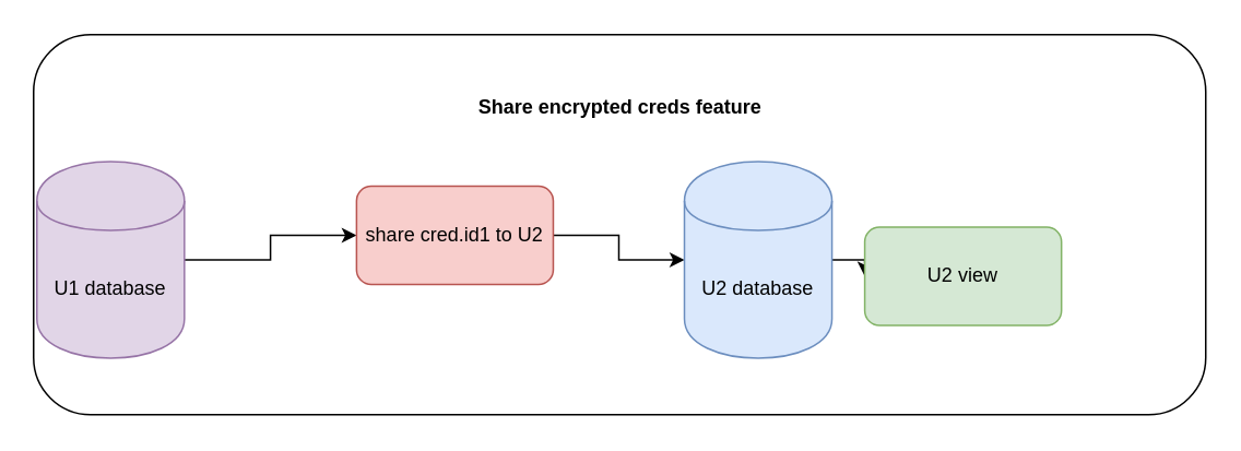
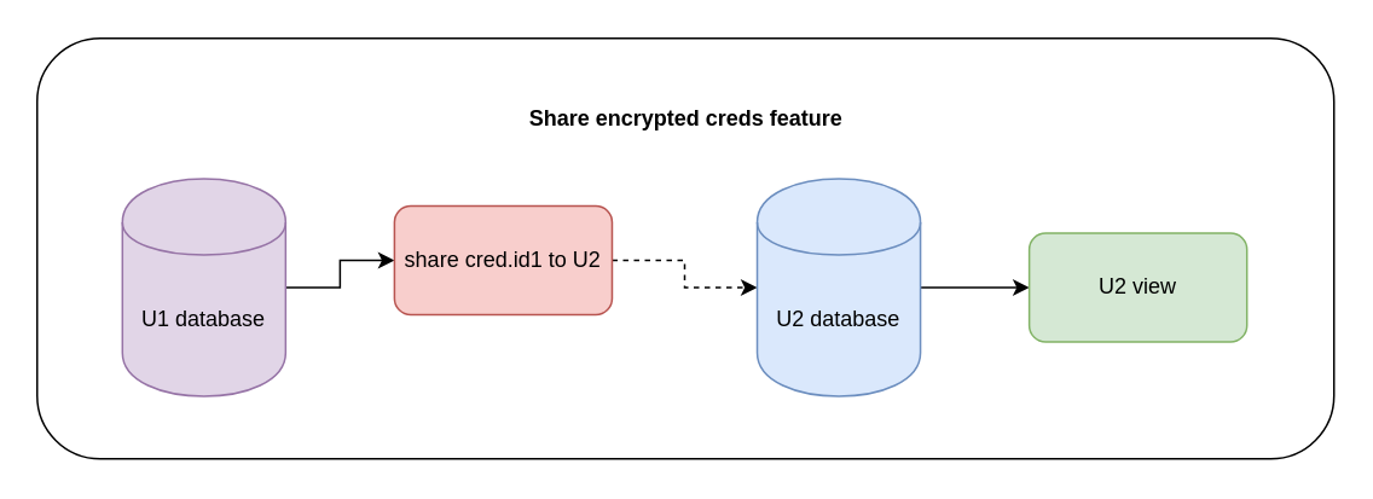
  <mxCell id="0" />
  <mxCell id="1" parent="0" />
  <mxCell id="2" style="edgeStyle=orthogonalEdgeStyle;rounded=0;orthogonalLoop=1;jettySize=auto;html=1;" edge="1" parent="1" source="3" target="5"><mxGeometry relative="1" as="geometry" /></mxCell>
- <mxCell id="3" value="U1 database" style="shape=cylinder;whiteSpace=wrap;html=1;boundedLbl=1;backgroundOutline=1;fillColor=#e1d5e7;strokeColor=#9673a6;" vertex="1" parent="1"><mxGeometry x="22" y="98" width="90" height="120" as="geometry" /></mxCell>
- <mxCell id="4" style="edgeStyle=orthogonalEdgeStyle;rounded=0;orthogonalLoop=1;jettySize=auto;html=1;" edge="1" parent="1" source="5" target="7"><mxGeometry relative="1" as="geometry" /></mxCell>
+ <mxCell id="3" value="U1 database" style="shape=cylinder;whiteSpace=wrap;html=1;boundedLbl=1;backgroundOutline=1;fillColor=#e1d5e7;strokeColor=#9673a6;" vertex="1" parent="1"><mxGeometry x="67" y="98" width="90" height="120" as="geometry" /></mxCell>
+ <mxCell id="4" style="edgeStyle=orthogonalEdgeStyle;rounded=0;orthogonalLoop=1;jettySize=auto;html=1;dashed=1;" edge="1" parent="1" source="5" target="7"><mxGeometry relative="1" as="geometry" /></mxCell>
  <mxCell id="5" value="share cred.id1 to U2" style="rounded=1;whiteSpace=wrap;html=1;fillColor=#f8cecc;strokeColor=#b85450;" vertex="1" parent="1"><mxGeometry x="217" y="113" width="120" height="60" as="geometry" /></mxCell>
  <mxCell id="6" value="" style="edgeStyle=orthogonalEdgeStyle;rounded=0;orthogonalLoop=1;jettySize=auto;html=1;" edge="1" parent="1" source="7" target="8"><mxGeometry relative="1" as="geometry" /></mxCell>
  <mxCell id="7" value="U2 database" style="shape=cylinder;whiteSpace=wrap;html=1;boundedLbl=1;backgroundOutline=1;fillColor=#dae8fc;strokeColor=#6c8ebf;" vertex="1" parent="1"><mxGeometry x="417" y="98" width="90" height="120" as="geometry" /></mxCell>
- <mxCell id="8" value="U2 view" style="rounded=1;whiteSpace=wrap;html=1;fillColor=#d5e8d4;strokeColor=#82b366;" vertex="1" parent="1"><mxGeometry x="527" y="138" width="120" height="60" as="geometry" /></mxCell>
+ <mxCell id="8" value="U2 view" style="rounded=1;whiteSpace=wrap;html=1;fillColor=#d5e8d4;strokeColor=#82b366;" vertex="1" parent="1"><mxGeometry x="567" y="128" width="120" height="60" as="geometry" /></mxCell>
  <mxCell id="9" value="" style="rounded=1;whiteSpace=wrap;html=1;fillColor=none;" vertex="1" parent="1"><mxGeometry x="20" y="20.5" width="715" height="232" as="geometry" /></mxCell>
  <mxCell id="10" value="&lt;b&gt;Share encrypted creds feature&lt;/b&gt;" style="text;html=1;strokeColor=none;fillColor=none;align=center;verticalAlign=middle;whiteSpace=wrap;rounded=0;" vertex="1" parent="1"><mxGeometry x="169.5" y="54.5" width="416" height="20" as="geometry" /></mxCell>
